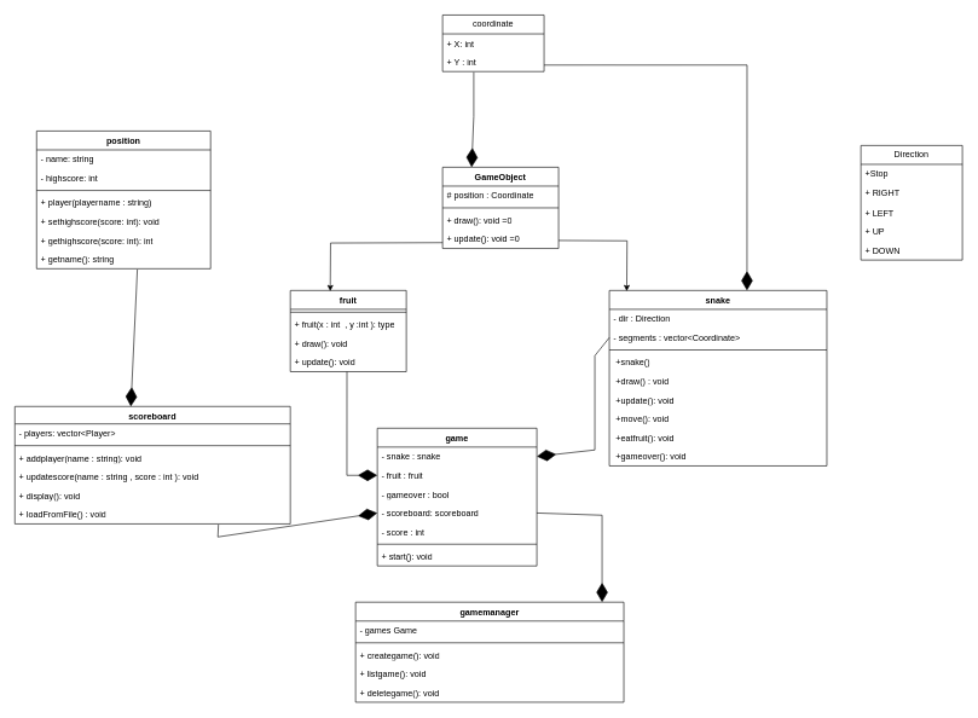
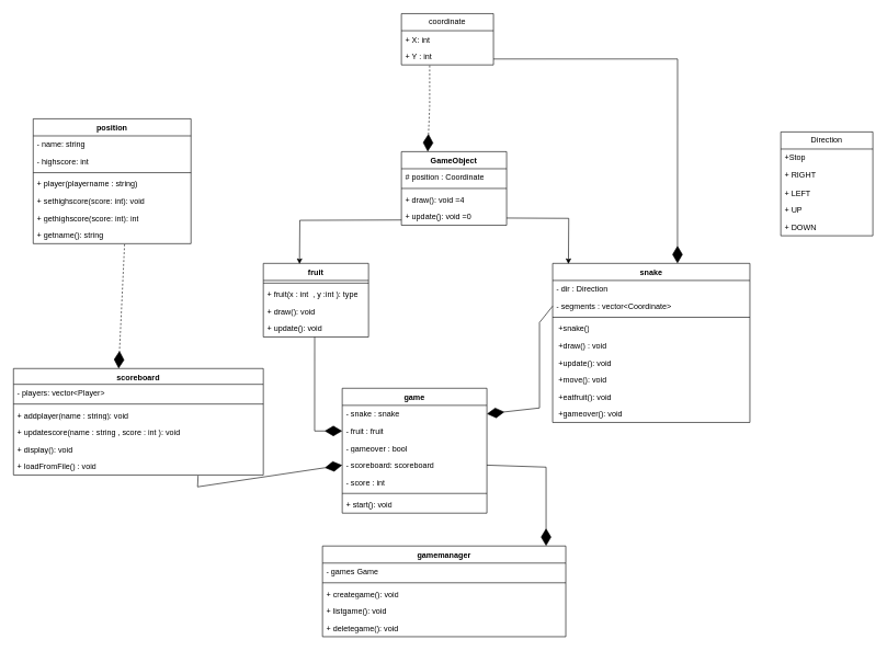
  <mxCell id="0" />
  <mxCell id="1" parent="0" />
  <mxCell id="2" value="GameObject" style="swimlane;fontStyle=1;align=center;verticalAlign=top;childLayout=stackLayout;horizontal=1;startSize=26;horizontalStack=0;resizeParent=1;resizeParentMax=0;resizeLast=0;collapsible=1;marginBottom=0;whiteSpace=wrap;html=1;" vertex="1" parent="1"><mxGeometry x="610" y="230" width="160" height="112" as="geometry" /></mxCell>
  <mxCell id="3" value="# position : Coordinate" style="text;strokeColor=none;fillColor=none;align=left;verticalAlign=top;spacingLeft=4;spacingRight=4;overflow=hidden;rotatable=0;points=[[0,0.5],[1,0.5]];portConstraint=eastwest;whiteSpace=wrap;html=1;" vertex="1" parent="2"><mxGeometry y="26" width="160" height="26" as="geometry" /></mxCell>
  <mxCell id="4" value="" style="line;strokeWidth=1;fillColor=none;align=left;verticalAlign=middle;spacingTop=-1;spacingLeft=3;spacingRight=3;rotatable=0;labelPosition=right;points=[];portConstraint=eastwest;strokeColor=inherit;" vertex="1" parent="2"><mxGeometry y="52" width="160" height="8" as="geometry" /></mxCell>
- <mxCell id="5" value="+ draw(): void =0" style="text;strokeColor=none;fillColor=none;align=left;verticalAlign=top;spacingLeft=4;spacingRight=4;overflow=hidden;rotatable=0;points=[[0,0.5],[1,0.5]];portConstraint=eastwest;whiteSpace=wrap;html=1;" vertex="1" parent="2"><mxGeometry y="60" width="160" height="26" as="geometry" /></mxCell>
+ <mxCell id="5" value="+ draw(): void =4" style="text;strokeColor=none;fillColor=none;align=left;verticalAlign=top;spacingLeft=4;spacingRight=4;overflow=hidden;rotatable=0;points=[[0,0.5],[1,0.5]];portConstraint=eastwest;whiteSpace=wrap;html=1;" vertex="1" parent="2"><mxGeometry y="60" width="160" height="26" as="geometry" /></mxCell>
  <mxCell id="6" value="+ update(): void =0" style="text;strokeColor=none;fillColor=none;align=left;verticalAlign=top;spacingLeft=4;spacingRight=4;overflow=hidden;rotatable=0;points=[[0,0.5],[1,0.5]];portConstraint=eastwest;whiteSpace=wrap;html=1;" vertex="1" parent="2"><mxGeometry y="86" width="160" height="26" as="geometry" /></mxCell>
  <mxCell id="7" value="snake" style="swimlane;fontStyle=1;align=center;verticalAlign=top;childLayout=stackLayout;horizontal=1;startSize=26;horizontalStack=0;resizeParent=1;resizeParentMax=0;resizeLast=0;collapsible=1;marginBottom=0;whiteSpace=wrap;html=1;" vertex="1" parent="1"><mxGeometry x="840" y="400" width="300" height="242" as="geometry" /></mxCell>
  <mxCell id="8" value="- dir : Direction" style="text;strokeColor=none;fillColor=none;align=left;verticalAlign=top;spacingLeft=4;spacingRight=4;overflow=hidden;rotatable=0;points=[[0,0.5],[1,0.5]];portConstraint=eastwest;whiteSpace=wrap;html=1;" vertex="1" parent="7"><mxGeometry y="26" width="300" height="26" as="geometry" /></mxCell>
  <mxCell id="9" value="- segments :&amp;nbsp;vector&amp;lt;Coordinate&amp;gt;" style="text;strokeColor=none;fillColor=none;align=left;verticalAlign=top;spacingLeft=4;spacingRight=4;overflow=hidden;rotatable=0;points=[[0,0.5],[1,0.5]];portConstraint=eastwest;whiteSpace=wrap;html=1;" vertex="1" parent="7"><mxGeometry y="52" width="300" height="26" as="geometry" /></mxCell>
  <mxCell id="10" value="" style="line;strokeWidth=1;fillColor=none;align=left;verticalAlign=middle;spacingTop=-1;spacingLeft=3;spacingRight=3;rotatable=0;labelPosition=right;points=[];portConstraint=eastwest;strokeColor=inherit;" vertex="1" parent="7"><mxGeometry y="78" width="300" height="8" as="geometry" /></mxCell>
  <mxCell id="11" value="&amp;nbsp;+snake()" style="text;strokeColor=none;fillColor=none;align=left;verticalAlign=top;spacingLeft=4;spacingRight=4;overflow=hidden;rotatable=0;points=[[0,0.5],[1,0.5]];portConstraint=eastwest;whiteSpace=wrap;html=1;" vertex="1" parent="7"><mxGeometry y="86" width="300" height="26" as="geometry" /></mxCell>
  <mxCell id="12" value="&amp;nbsp;+draw() : void" style="text;strokeColor=none;fillColor=none;align=left;verticalAlign=top;spacingLeft=4;spacingRight=4;overflow=hidden;rotatable=0;points=[[0,0.5],[1,0.5]];portConstraint=eastwest;whiteSpace=wrap;html=1;" vertex="1" parent="7"><mxGeometry y="112" width="300" height="26" as="geometry" /></mxCell>
  <mxCell id="13" value="&amp;nbsp;+update(): void" style="text;strokeColor=none;fillColor=none;align=left;verticalAlign=top;spacingLeft=4;spacingRight=4;overflow=hidden;rotatable=0;points=[[0,0.5],[1,0.5]];portConstraint=eastwest;whiteSpace=wrap;html=1;" vertex="1" parent="7"><mxGeometry y="138" width="300" height="26" as="geometry" /></mxCell>
  <mxCell id="14" value="&amp;nbsp;+move(): void" style="text;strokeColor=none;fillColor=none;align=left;verticalAlign=top;spacingLeft=4;spacingRight=4;overflow=hidden;rotatable=0;points=[[0,0.5],[1,0.5]];portConstraint=eastwest;whiteSpace=wrap;html=1;" vertex="1" parent="7"><mxGeometry y="164" width="300" height="26" as="geometry" /></mxCell>
  <mxCell id="15" value="&amp;nbsp;+eatfruit(): void" style="text;strokeColor=none;fillColor=none;align=left;verticalAlign=top;spacingLeft=4;spacingRight=4;overflow=hidden;rotatable=0;points=[[0,0.5],[1,0.5]];portConstraint=eastwest;whiteSpace=wrap;html=1;" vertex="1" parent="7"><mxGeometry y="190" width="300" height="26" as="geometry" /></mxCell>
  <mxCell id="16" value="&amp;nbsp;+gameover(): void" style="text;strokeColor=none;fillColor=none;align=left;verticalAlign=top;spacingLeft=4;spacingRight=4;overflow=hidden;rotatable=0;points=[[0,0.5],[1,0.5]];portConstraint=eastwest;whiteSpace=wrap;html=1;" vertex="1" parent="7"><mxGeometry y="216" width="300" height="26" as="geometry" /></mxCell>
  <mxCell id="17" value="coordinate" style="swimlane;fontStyle=0;childLayout=stackLayout;horizontal=1;startSize=26;fillColor=none;horizontalStack=0;resizeParent=1;resizeParentMax=0;resizeLast=0;collapsible=1;marginBottom=0;whiteSpace=wrap;html=1;" vertex="1" parent="1"><mxGeometry x="610" width="140" height="78" as="geometry" y="20" /></mxCell>
  <mxCell id="18" value="+ X: int" style="text;strokeColor=none;fillColor=none;align=left;verticalAlign=top;spacingLeft=4;spacingRight=4;overflow=hidden;rotatable=0;points=[[0,0.5],[1,0.5]];portConstraint=eastwest;whiteSpace=wrap;html=1;" vertex="1" parent="17"><mxGeometry y="26" width="140" height="26" as="geometry" /></mxCell>
  <mxCell id="19" value="+ Y : int" style="text;strokeColor=none;fillColor=none;align=left;verticalAlign=top;spacingLeft=4;spacingRight=4;overflow=hidden;rotatable=0;points=[[0,0.5],[1,0.5]];portConstraint=eastwest;whiteSpace=wrap;html=1;" vertex="1" parent="17"><mxGeometry y="52" width="140" height="26" as="geometry" /></mxCell>
  <mxCell id="20" value="fruit" style="swimlane;fontStyle=1;align=center;verticalAlign=top;childLayout=stackLayout;horizontal=1;startSize=26;horizontalStack=0;resizeParent=1;resizeParentMax=0;resizeLast=0;collapsible=1;marginBottom=0;whiteSpace=wrap;html=1;" vertex="1" parent="1"><mxGeometry x="400" y="400" width="160" height="112" as="geometry" /></mxCell>
  <mxCell id="21" value="" style="line;strokeWidth=1;fillColor=none;align=left;verticalAlign=middle;spacingTop=-1;spacingLeft=3;spacingRight=3;rotatable=0;labelPosition=right;points=[];portConstraint=eastwest;strokeColor=inherit;" vertex="1" parent="20"><mxGeometry y="26" width="160" height="8" as="geometry" /></mxCell>
  <mxCell id="22" value="+ fruit(x : int&amp;nbsp; , y :int ): type" style="text;strokeColor=none;fillColor=none;align=left;verticalAlign=top;spacingLeft=4;spacingRight=4;overflow=hidden;rotatable=0;points=[[0,0.5],[1,0.5]];portConstraint=eastwest;whiteSpace=wrap;html=1;" vertex="1" parent="20"><mxGeometry y="34" width="160" height="26" as="geometry" /></mxCell>
  <mxCell id="23" value="+ draw(): void" style="text;strokeColor=none;fillColor=none;align=left;verticalAlign=top;spacingLeft=4;spacingRight=4;overflow=hidden;rotatable=0;points=[[0,0.5],[1,0.5]];portConstraint=eastwest;whiteSpace=wrap;html=1;" vertex="1" parent="20"><mxGeometry y="60" width="160" height="26" as="geometry" /></mxCell>
  <mxCell id="24" value="+ update(): void" style="text;strokeColor=none;fillColor=none;align=left;verticalAlign=top;spacingLeft=4;spacingRight=4;overflow=hidden;rotatable=0;points=[[0,0.5],[1,0.5]];portConstraint=eastwest;whiteSpace=wrap;html=1;" vertex="1" parent="20"><mxGeometry y="86" width="160" height="26" as="geometry" /></mxCell>
  <mxCell id="25" value="position" style="swimlane;fontStyle=1;align=center;verticalAlign=top;childLayout=stackLayout;horizontal=1;startSize=26;horizontalStack=0;resizeParent=1;resizeParentMax=0;resizeLast=0;collapsible=1;marginBottom=0;whiteSpace=wrap;html=1;" vertex="1" parent="1"><mxGeometry x="50" y="180" width="240" height="190" as="geometry" /></mxCell>
  <mxCell id="26" value="- name: string" style="text;strokeColor=none;fillColor=none;align=left;verticalAlign=top;spacingLeft=4;spacingRight=4;overflow=hidden;rotatable=0;points=[[0,0.5],[1,0.5]];portConstraint=eastwest;whiteSpace=wrap;html=1;" vertex="1" parent="25"><mxGeometry y="26" width="240" height="26" as="geometry" /></mxCell>
  <mxCell id="27" value="- highscore: int" style="text;strokeColor=none;fillColor=none;align=left;verticalAlign=top;spacingLeft=4;spacingRight=4;overflow=hidden;rotatable=0;points=[[0,0.5],[1,0.5]];portConstraint=eastwest;whiteSpace=wrap;html=1;" vertex="1" parent="25"><mxGeometry y="52" width="240" height="26" as="geometry" /></mxCell>
  <mxCell id="28" value="" style="line;strokeWidth=1;fillColor=none;align=left;verticalAlign=middle;spacingTop=-1;spacingLeft=3;spacingRight=3;rotatable=0;labelPosition=right;points=[];portConstraint=eastwest;strokeColor=inherit;" vertex="1" parent="25"><mxGeometry y="78" width="240" height="8" as="geometry" /></mxCell>
  <mxCell id="29" value="+ player(playername : string)" style="text;strokeColor=none;fillColor=none;align=left;verticalAlign=top;spacingLeft=4;spacingRight=4;overflow=hidden;rotatable=0;points=[[0,0.5],[1,0.5]];portConstraint=eastwest;whiteSpace=wrap;html=1;" vertex="1" parent="25"><mxGeometry y="86" width="240" height="26" as="geometry" /></mxCell>
  <mxCell id="30" value="+ sethighscore(score: int): void" style="text;strokeColor=none;fillColor=none;align=left;verticalAlign=top;spacingLeft=4;spacingRight=4;overflow=hidden;rotatable=0;points=[[0,0.5],[1,0.5]];portConstraint=eastwest;whiteSpace=wrap;html=1;" vertex="1" parent="25"><mxGeometry y="112" width="240" height="26" as="geometry" /></mxCell>
  <mxCell id="31" value="+ gethighscore(score: int): int" style="text;strokeColor=none;fillColor=none;align=left;verticalAlign=top;spacingLeft=4;spacingRight=4;overflow=hidden;rotatable=0;points=[[0,0.5],[1,0.5]];portConstraint=eastwest;whiteSpace=wrap;html=1;" vertex="1" parent="25"><mxGeometry y="138" width="240" height="26" as="geometry" /></mxCell>
  <mxCell id="32" value="+ getname(): string" style="text;strokeColor=none;fillColor=none;align=left;verticalAlign=top;spacingLeft=4;spacingRight=4;overflow=hidden;rotatable=0;points=[[0,0.5],[1,0.5]];portConstraint=eastwest;whiteSpace=wrap;html=1;" vertex="1" parent="25"><mxGeometry y="164" width="240" height="26" as="geometry" /></mxCell>
  <mxCell id="33" value="scoreboard" style="swimlane;fontStyle=1;align=center;verticalAlign=top;childLayout=stackLayout;horizontal=1;startSize=24;horizontalStack=0;resizeParent=1;resizeParentMax=0;resizeLast=0;collapsible=1;marginBottom=0;whiteSpace=wrap;html=1;" vertex="1" parent="1"><mxGeometry x="20" y="560" width="380" height="162" as="geometry" /></mxCell>
  <mxCell id="34" value="- players:&amp;nbsp;vector&amp;lt;Player&amp;gt;" style="text;strokeColor=none;fillColor=none;align=left;verticalAlign=top;spacingLeft=4;spacingRight=4;overflow=hidden;rotatable=0;points=[[0,0.5],[1,0.5]];portConstraint=eastwest;whiteSpace=wrap;html=1;" vertex="1" parent="33"><mxGeometry y="24" width="380" height="26" as="geometry" /></mxCell>
  <mxCell id="35" value="" style="line;strokeWidth=1;fillColor=none;align=left;verticalAlign=middle;spacingTop=-1;spacingLeft=3;spacingRight=3;rotatable=0;labelPosition=right;points=[];portConstraint=eastwest;strokeColor=inherit;" vertex="1" parent="33"><mxGeometry y="50" width="380" height="8" as="geometry" /></mxCell>
  <mxCell id="36" value="+ addplayer(name : string): void" style="text;strokeColor=none;fillColor=none;align=left;verticalAlign=top;spacingLeft=4;spacingRight=4;overflow=hidden;rotatable=0;points=[[0,0.5],[1,0.5]];portConstraint=eastwest;whiteSpace=wrap;html=1;" vertex="1" parent="33"><mxGeometry y="58" width="380" height="26" as="geometry" /></mxCell>
  <mxCell id="37" value="+ updatescore(name : string , score : int ): void" style="text;strokeColor=none;fillColor=none;align=left;verticalAlign=top;spacingLeft=4;spacingRight=4;overflow=hidden;rotatable=0;points=[[0,0.5],[1,0.5]];portConstraint=eastwest;whiteSpace=wrap;html=1;" vertex="1" parent="33"><mxGeometry y="84" width="380" height="26" as="geometry" /></mxCell>
  <mxCell id="38" value="+ display(): void" style="text;strokeColor=none;fillColor=none;align=left;verticalAlign=top;spacingLeft=4;spacingRight=4;overflow=hidden;rotatable=0;points=[[0,0.5],[1,0.5]];portConstraint=eastwest;whiteSpace=wrap;html=1;" vertex="1" parent="33"><mxGeometry y="110" width="380" height="26" as="geometry" /></mxCell>
  <mxCell id="39" value="+ loadFromFile() : void" style="text;strokeColor=none;fillColor=none;align=left;verticalAlign=top;spacingLeft=4;spacingRight=4;overflow=hidden;rotatable=0;points=[[0,0.5],[1,0.5]];portConstraint=eastwest;whiteSpace=wrap;html=1;" vertex="1" parent="33"><mxGeometry y="136" width="380" height="26" as="geometry" /></mxCell>
  <mxCell id="40" value="game" style="swimlane;fontStyle=1;align=center;verticalAlign=top;childLayout=stackLayout;horizontal=1;startSize=26;horizontalStack=0;resizeParent=1;resizeParentMax=0;resizeLast=0;collapsible=1;marginBottom=0;whiteSpace=wrap;html=1;" vertex="1" parent="1"><mxGeometry x="520" y="590" width="220" height="190" as="geometry" /></mxCell>
  <mxCell id="41" value="- snake : snake" style="text;strokeColor=none;fillColor=none;align=left;verticalAlign=top;spacingLeft=4;spacingRight=4;overflow=hidden;rotatable=0;points=[[0,0.5],[1,0.5]];portConstraint=eastwest;whiteSpace=wrap;html=1;" vertex="1" parent="40"><mxGeometry y="26" width="220" height="26" as="geometry" /></mxCell>
  <mxCell id="42" value="- fruit : fruit" style="text;strokeColor=none;fillColor=none;align=left;verticalAlign=top;spacingLeft=4;spacingRight=4;overflow=hidden;rotatable=0;points=[[0,0.5],[1,0.5]];portConstraint=eastwest;whiteSpace=wrap;html=1;" vertex="1" parent="40"><mxGeometry y="52" width="220" height="26" as="geometry" /></mxCell>
  <mxCell id="43" value="- gameover : bool" style="text;strokeColor=none;fillColor=none;align=left;verticalAlign=top;spacingLeft=4;spacingRight=4;overflow=hidden;rotatable=0;points=[[0,0.5],[1,0.5]];portConstraint=eastwest;whiteSpace=wrap;html=1;" vertex="1" parent="40"><mxGeometry y="78" width="220" height="26" as="geometry" /></mxCell>
  <mxCell id="44" value="- scoreboard: scoreboard" style="text;strokeColor=none;fillColor=none;align=left;verticalAlign=top;spacingLeft=4;spacingRight=4;overflow=hidden;rotatable=0;points=[[0,0.5],[1,0.5]];portConstraint=eastwest;whiteSpace=wrap;html=1;" vertex="1" parent="40"><mxGeometry y="104" width="220" height="26" as="geometry" /></mxCell>
  <mxCell id="45" value="- score : int" style="text;strokeColor=none;fillColor=none;align=left;verticalAlign=top;spacingLeft=4;spacingRight=4;overflow=hidden;rotatable=0;points=[[0,0.5],[1,0.5]];portConstraint=eastwest;whiteSpace=wrap;html=1;" vertex="1" parent="40"><mxGeometry y="130" width="220" height="26" as="geometry" /></mxCell>
  <mxCell id="46" value="" style="line;strokeWidth=1;fillColor=none;align=left;verticalAlign=middle;spacingTop=-1;spacingLeft=3;spacingRight=3;rotatable=0;labelPosition=right;points=[];portConstraint=eastwest;strokeColor=inherit;" vertex="1" parent="40"><mxGeometry y="156" width="220" height="8" as="geometry" /></mxCell>
  <mxCell id="47" value="+ start(): void" style="text;strokeColor=none;fillColor=none;align=left;verticalAlign=top;spacingLeft=4;spacingRight=4;overflow=hidden;rotatable=0;points=[[0,0.5],[1,0.5]];portConstraint=eastwest;whiteSpace=wrap;html=1;" vertex="1" parent="40"><mxGeometry y="164" width="220" height="26" as="geometry" /></mxCell>
  <mxCell id="48" value="gamemanager" style="swimlane;fontStyle=1;align=center;verticalAlign=top;childLayout=stackLayout;horizontal=1;startSize=26;horizontalStack=0;resizeParent=1;resizeParentMax=0;resizeLast=0;collapsible=1;marginBottom=0;whiteSpace=wrap;html=1;" vertex="1" parent="1"><mxGeometry x="490" y="830" width="370" height="138" as="geometry" /></mxCell>
  <mxCell id="49" value="- games Game" style="text;strokeColor=none;fillColor=none;align=left;verticalAlign=top;spacingLeft=4;spacingRight=4;overflow=hidden;rotatable=0;points=[[0,0.5],[1,0.5]];portConstraint=eastwest;whiteSpace=wrap;html=1;" vertex="1" parent="48"><mxGeometry y="26" width="370" height="26" as="geometry" /></mxCell>
  <mxCell id="50" value="" style="line;strokeWidth=1;fillColor=none;align=left;verticalAlign=middle;spacingTop=-1;spacingLeft=3;spacingRight=3;rotatable=0;labelPosition=right;points=[];portConstraint=eastwest;strokeColor=inherit;" vertex="1" parent="48"><mxGeometry y="52" width="370" height="8" as="geometry" /></mxCell>
  <mxCell id="51" value="+ creategame(): void" style="text;strokeColor=none;fillColor=none;align=left;verticalAlign=top;spacingLeft=4;spacingRight=4;overflow=hidden;rotatable=0;points=[[0,0.5],[1,0.5]];portConstraint=eastwest;whiteSpace=wrap;html=1;" vertex="1" parent="48"><mxGeometry y="60" width="370" height="26" as="geometry" /></mxCell>
  <mxCell id="52" value="+ listgame(): void" style="text;strokeColor=none;fillColor=none;align=left;verticalAlign=top;spacingLeft=4;spacingRight=4;overflow=hidden;rotatable=0;points=[[0,0.5],[1,0.5]];portConstraint=eastwest;whiteSpace=wrap;html=1;" vertex="1" parent="48"><mxGeometry y="86" width="370" height="26" as="geometry" /></mxCell>
  <mxCell id="53" value="+ deletegame(): void" style="text;strokeColor=none;fillColor=none;align=left;verticalAlign=top;spacingLeft=4;spacingRight=4;overflow=hidden;rotatable=0;points=[[0,0.5],[1,0.5]];portConstraint=eastwest;whiteSpace=wrap;html=1;" vertex="1" parent="48"><mxGeometry y="112" width="370" height="26" as="geometry" /></mxCell>
  <mxCell id="54" style="edgeStyle=orthogonalEdgeStyle;rounded=0;orthogonalLoop=1;jettySize=auto;html=1;entryX=0.344;entryY=-0.036;entryDx=0;entryDy=0;entryPerimeter=0;" edge="1" parent="1"><mxGeometry relative="1" as="geometry"><mxPoint x="610" y="334" as="sourcePoint" /><mxPoint x="455.04" y="400.968" as="targetPoint" /></mxGeometry></mxCell>
- <mxCell id="55" value="" style="endArrow=diamondThin;endFill=1;endSize=24;html=1;rounded=0;entryX=0.25;entryY=0;entryDx=0;entryDy=0;exitX=0.307;exitY=1.038;exitDx=0;exitDy=0;exitPerimeter=0;" edge="1" parent="1" source="19" target="2"><mxGeometry width="160" relative="1" as="geometry"><mxPoint x="590" y="102.992" as="sourcePoint" /><mxPoint x="600" y="230" as="targetPoint" /><Array as="points"><mxPoint x="653" y="160" /></Array></mxGeometry></mxCell>
+ <mxCell id="55" value="" style="endArrow=diamondThin;endFill=1;endSize=24;html=1;rounded=0;entryX=0.25;entryY=0;entryDx=0;entryDy=0;exitX=0.307;exitY=1.038;exitDx=0;exitDy=0;exitPerimeter=0;dashed=1;" edge="1" parent="1" source="19" target="2"><mxGeometry width="160" relative="1" as="geometry"><mxPoint x="590" y="102.992" as="sourcePoint" /><mxPoint x="600" y="230" as="targetPoint" /><Array as="points"><mxPoint x="653" y="160" /></Array></mxGeometry></mxCell>
  <mxCell id="56" style="edgeStyle=orthogonalEdgeStyle;rounded=0;orthogonalLoop=1;jettySize=auto;html=1;entryX=0.08;entryY=-0.004;entryDx=0;entryDy=0;entryPerimeter=0;" edge="1" parent="1"><mxGeometry relative="1" as="geometry"><mxPoint x="770" y="331" as="sourcePoint" /><mxPoint x="864" y="400.928" as="targetPoint" /></mxGeometry></mxCell>
  <mxCell id="57" value="" style="endArrow=diamondThin;endFill=1;endSize=24;html=1;rounded=0;exitX=1;exitY=0.5;exitDx=0;exitDy=0;entryX=0.633;entryY=-0.015;entryDx=0;entryDy=0;entryPerimeter=0;" edge="1" parent="1"><mxGeometry width="160" relative="1" as="geometry"><mxPoint x="750" y="89.02" as="sourcePoint" /><mxPoint x="1029.9" y="400" as="targetPoint" /><Array as="points"><mxPoint x="1030" y="89" /></Array></mxGeometry></mxCell>
  <mxCell id="58" value="" style="endArrow=diamondThin;endFill=1;endSize=24;html=1;rounded=0;exitX=0.488;exitY=1;exitDx=0;exitDy=0;exitPerimeter=0;entryX=0;entryY=0.5;entryDx=0;entryDy=0;" edge="1" parent="1" source="24" target="42"><mxGeometry width="160" relative="1" as="geometry"><mxPoint x="320" y="580" as="sourcePoint" /><mxPoint x="480" y="580" as="targetPoint" /><Array as="points"><mxPoint x="478" y="655" /></Array></mxGeometry></mxCell>
  <mxCell id="59" value="" style="endArrow=diamondThin;endFill=1;endSize=24;html=1;rounded=0;exitX=0;exitY=0.5;exitDx=0;exitDy=0;entryX=1;entryY=0.5;entryDx=0;entryDy=0;" edge="1" parent="1" source="9" target="41"><mxGeometry width="160" relative="1" as="geometry"><mxPoint x="630" y="500" as="sourcePoint" /><mxPoint x="790" y="500" as="targetPoint" /><Array as="points"><mxPoint x="820" y="490" /><mxPoint x="820" y="620" /></Array></mxGeometry></mxCell>
  <mxCell id="60" value="" style="endArrow=diamondThin;endFill=1;endSize=24;html=1;rounded=0;exitX=0.739;exitY=1.038;exitDx=0;exitDy=0;exitPerimeter=0;entryX=0;entryY=0.5;entryDx=0;entryDy=0;" edge="1" parent="1" source="39" target="44"><mxGeometry width="160" relative="1" as="geometry"><mxPoint x="280" y="730" as="sourcePoint" /><mxPoint x="440" y="730" as="targetPoint" /><Array as="points"><mxPoint x="300" y="740" /></Array></mxGeometry></mxCell>
- <mxCell id="61" value="" style="endArrow=diamondThin;endFill=1;endSize=24;html=1;rounded=0;exitX=0.579;exitY=1.038;exitDx=0;exitDy=0;exitPerimeter=0;entryX=0.421;entryY=0;entryDx=0;entryDy=0;entryPerimeter=0;" edge="1" parent="1" source="32" target="33"><mxGeometry width="160" relative="1" as="geometry"><mxPoint x="90" y="420" as="sourcePoint" /><mxPoint x="250" y="420" as="targetPoint" /></mxGeometry></mxCell>
+ <mxCell id="61" value="" style="endArrow=diamondThin;endFill=1;endSize=24;html=1;rounded=0;exitX=0.579;exitY=1.038;exitDx=0;exitDy=0;exitPerimeter=0;entryX=0.421;entryY=0;entryDx=0;entryDy=0;entryPerimeter=0;dashed=1;" edge="1" parent="1" source="32" target="33"><mxGeometry width="160" relative="1" as="geometry"><mxPoint x="90" y="420" as="sourcePoint" /><mxPoint x="250" y="420" as="targetPoint" /></mxGeometry></mxCell>
  <mxCell id="62" value="" style="endArrow=diamondThin;endFill=1;endSize=24;html=1;rounded=0;exitX=1;exitY=0.5;exitDx=0;exitDy=0;entryX=0.919;entryY=0;entryDx=0;entryDy=0;entryPerimeter=0;" edge="1" parent="1" source="44" target="48"><mxGeometry width="160" relative="1" as="geometry"><mxPoint x="770" y="720" as="sourcePoint" /><mxPoint x="930" y="720" as="targetPoint" /><Array as="points"><mxPoint x="830" y="710" /></Array></mxGeometry></mxCell>
  <mxCell id="63" value="Direction" style="swimlane;fontStyle=0;childLayout=stackLayout;horizontal=1;startSize=26;fillColor=none;horizontalStack=0;resizeParent=1;resizeParentMax=0;resizeLast=0;collapsible=1;marginBottom=0;whiteSpace=wrap;html=1;" vertex="1" parent="1"><mxGeometry x="1187" y="200" width="140" height="158" as="geometry" /></mxCell>
  <mxCell id="64" value="+Stop" style="text;strokeColor=none;fillColor=none;align=left;verticalAlign=top;spacingLeft=4;spacingRight=4;overflow=hidden;rotatable=0;points=[[0,0.5],[1,0.5]];portConstraint=eastwest;whiteSpace=wrap;html=1;" vertex="1" parent="63"><mxGeometry y="26" width="140" height="26" as="geometry" /></mxCell>
  <mxCell id="65" value="+ RIGHT" style="text;strokeColor=none;fillColor=none;align=left;verticalAlign=top;spacingLeft=4;spacingRight=4;overflow=hidden;rotatable=0;points=[[0,0.5],[1,0.5]];portConstraint=eastwest;whiteSpace=wrap;html=1;" vertex="1" parent="63"><mxGeometry y="52" width="140" height="28" as="geometry" /></mxCell>
  <mxCell id="66" value="+ LEFT" style="text;strokeColor=none;fillColor=none;align=left;verticalAlign=top;spacingLeft=4;spacingRight=4;overflow=hidden;rotatable=0;points=[[0,0.5],[1,0.5]];portConstraint=eastwest;whiteSpace=wrap;html=1;" vertex="1" parent="63"><mxGeometry y="80" width="140" height="26" as="geometry" /></mxCell>
  <mxCell id="67" value="+ UP" style="text;strokeColor=none;fillColor=none;align=left;verticalAlign=top;spacingLeft=4;spacingRight=4;overflow=hidden;rotatable=0;points=[[0,0.5],[1,0.5]];portConstraint=eastwest;whiteSpace=wrap;html=1;" vertex="1" parent="63"><mxGeometry y="106" width="140" height="26" as="geometry" /></mxCell>
  <mxCell id="68" value="+ DOWN" style="text;strokeColor=none;fillColor=none;align=left;verticalAlign=top;spacingLeft=4;spacingRight=4;overflow=hidden;rotatable=0;points=[[0,0.5],[1,0.5]];portConstraint=eastwest;whiteSpace=wrap;html=1;" vertex="1" parent="63"><mxGeometry y="132" width="140" height="26" as="geometry" /></mxCell>
